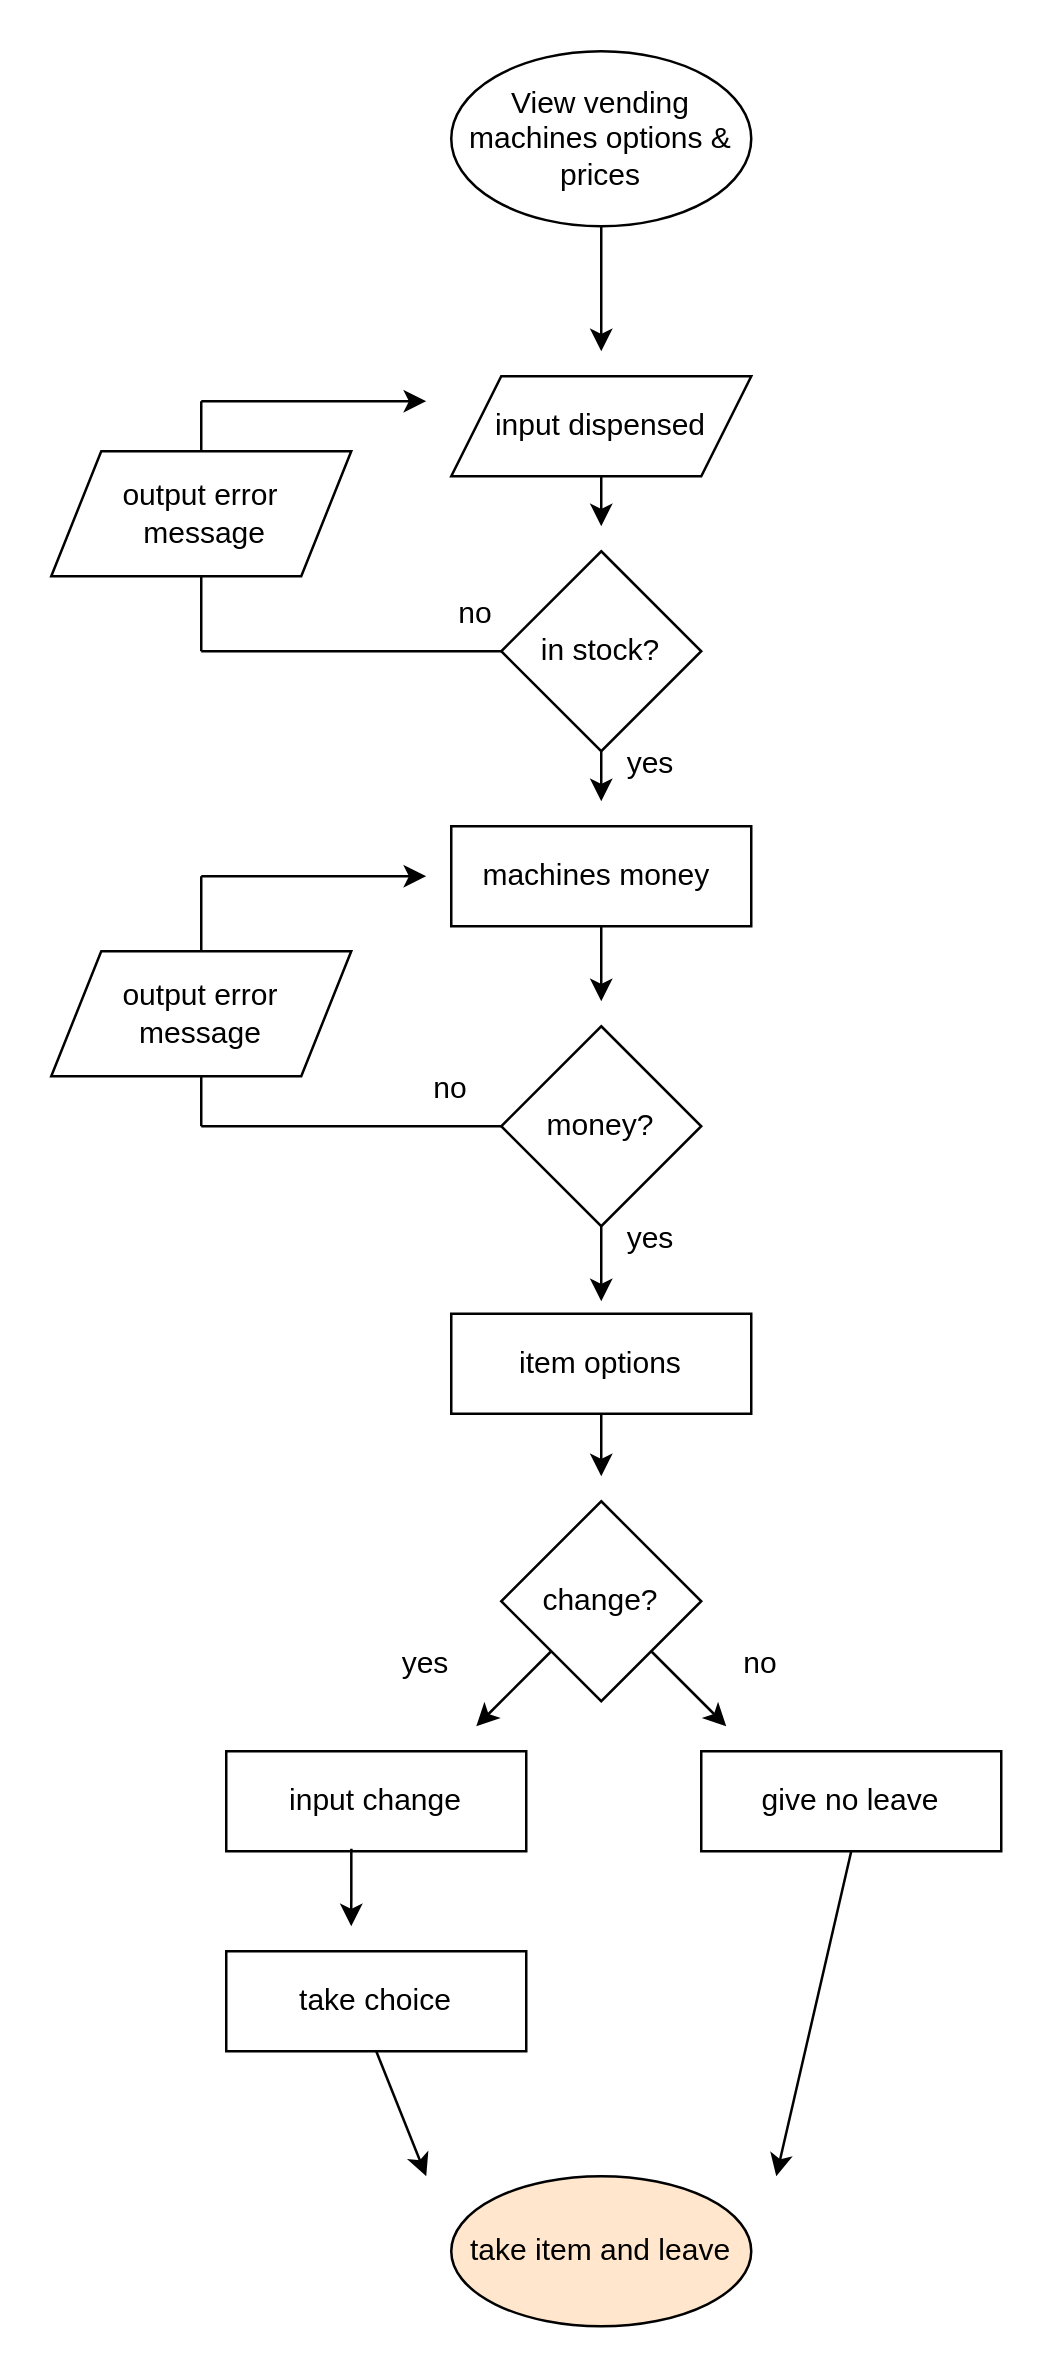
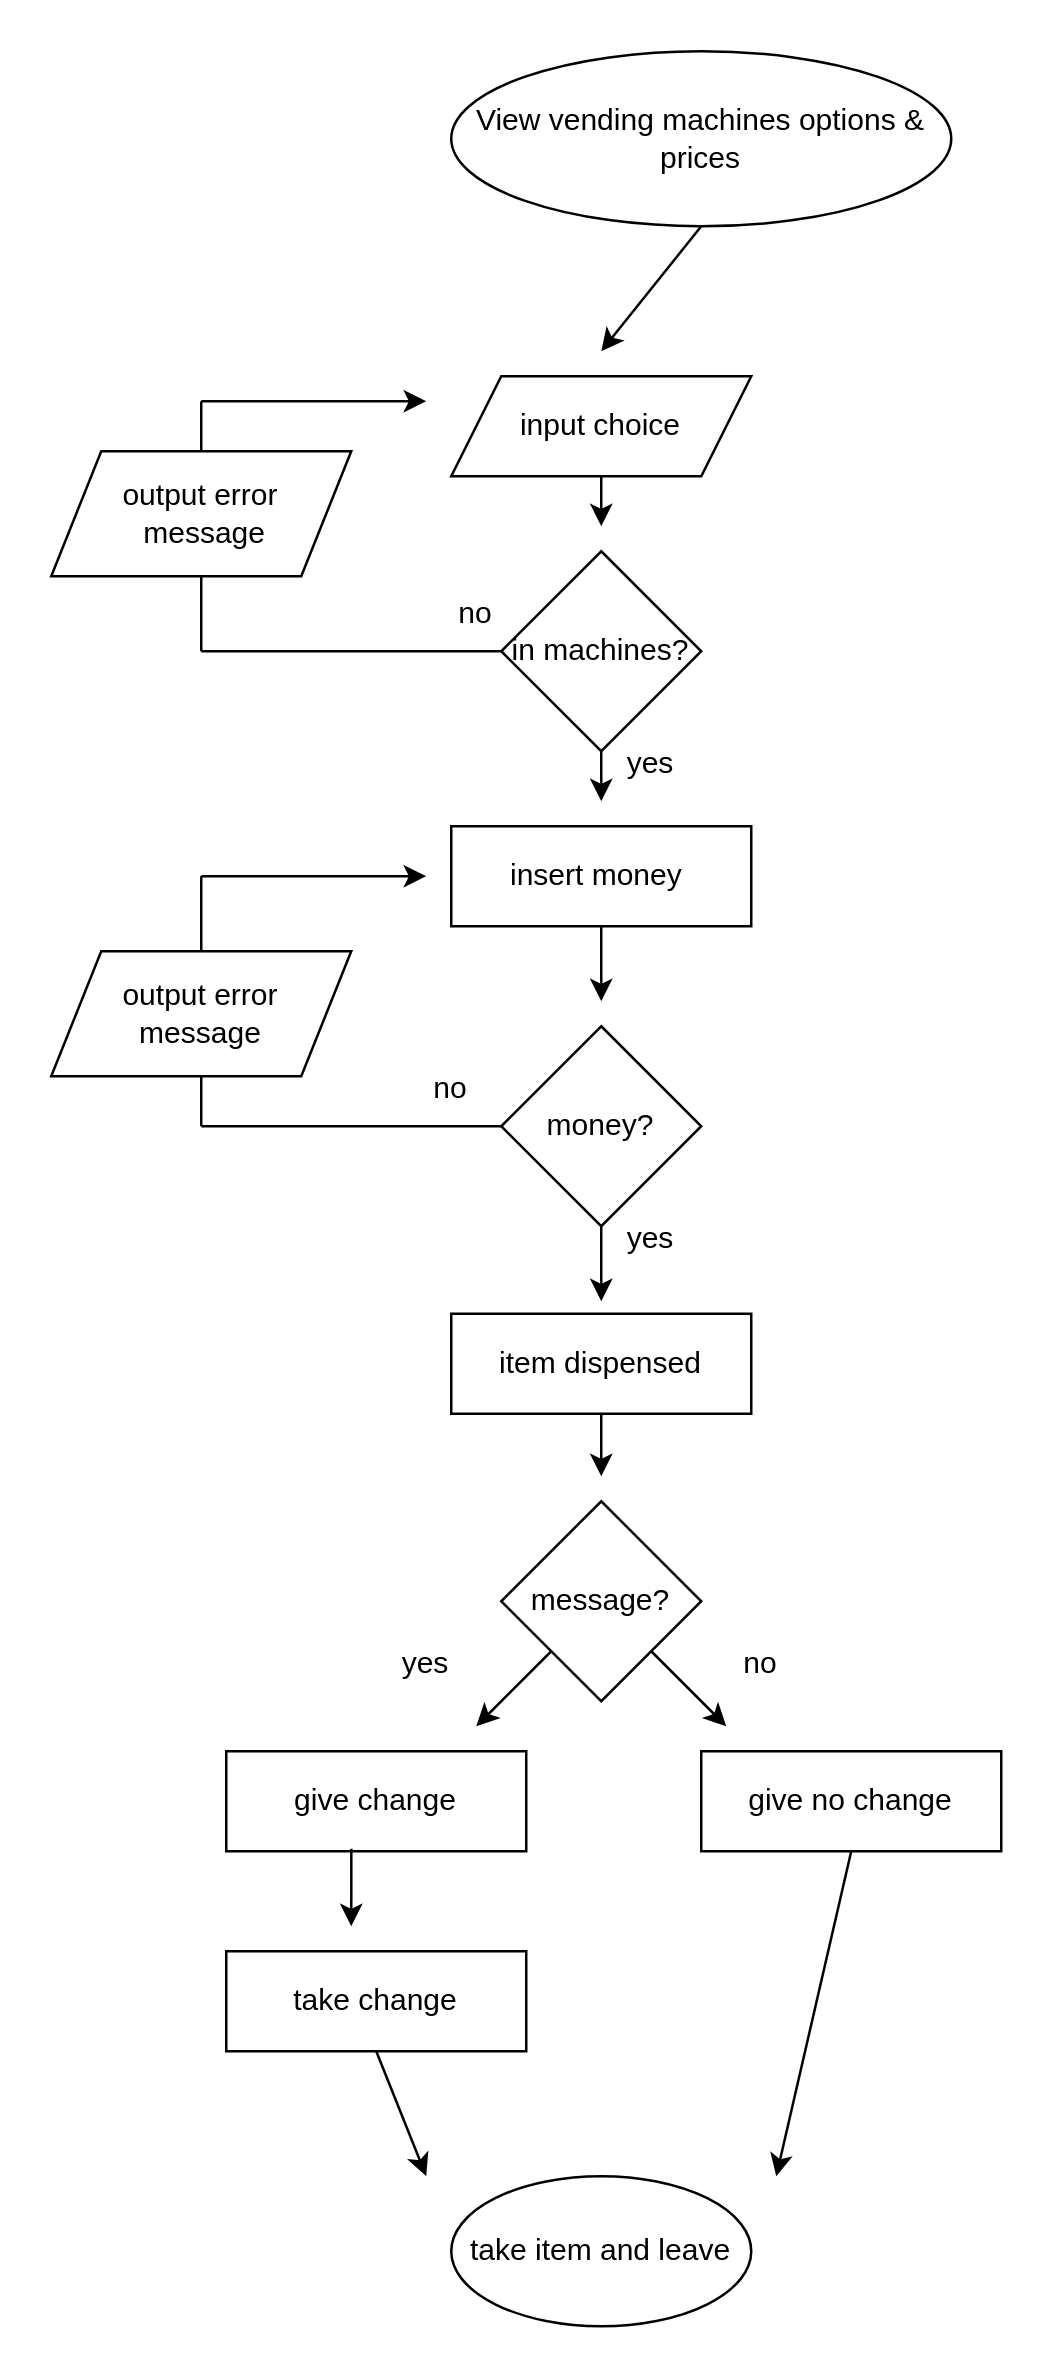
  <mxCell id="0" />
  <mxCell id="1" parent="0" />
- <mxCell id="2" value="View vending machines options &amp;amp; prices" style="ellipse;whiteSpace=wrap;html=1;" vertex="1" parent="1"><mxGeometry x="180" y="20" width="120" height="70" as="geometry" /></mxCell>
+ <mxCell id="2" value="View vending machines options &amp;amp; prices" style="ellipse;whiteSpace=wrap;html=1;" vertex="1" parent="1"><mxGeometry x="180" y="20" width="200" height="70" as="geometry" /></mxCell>
  <mxCell id="3" value="" style="endArrow=classic;html=1;rounded=0;exitX=0.5;exitY=1;exitDx=0;exitDy=0;" edge="1" parent="1" source="2"><mxGeometry width="50" height="50" relative="1" as="geometry"><mxPoint x="250" y="400" as="sourcePoint" /><mxPoint x="240" y="140" as="targetPoint" /></mxGeometry></mxCell>
  <mxCell id="4" value="" style="endArrow=classic;html=1;rounded=0;exitX=0.5;exitY=1;exitDx=0;exitDy=0;" edge="1" parent="1"><mxGeometry width="50" height="50" relative="1" as="geometry"><mxPoint x="240" y="190" as="sourcePoint" /><mxPoint x="240" y="210" as="targetPoint" /></mxGeometry></mxCell>
  <mxCell id="5" value="" style="endArrow=classic;html=1;rounded=0;" edge="1" parent="1"><mxGeometry width="50" height="50" relative="1" as="geometry"><mxPoint x="80" y="160" as="sourcePoint" /><mxPoint x="170" y="160" as="targetPoint" /></mxGeometry></mxCell>
  <mxCell id="6" style="edgeStyle=orthogonalEdgeStyle;rounded=0;orthogonalLoop=1;jettySize=auto;html=1;" edge="1" parent="1" source="7"><mxGeometry relative="1" as="geometry"><mxPoint x="240" y="320" as="targetPoint" /></mxGeometry></mxCell>
- <mxCell id="7" value="in stock?" style="rhombus;whiteSpace=wrap;html=1;" vertex="1" parent="1"><mxGeometry x="200" y="220" width="80" height="80" as="geometry" /></mxCell>
+ <mxCell id="7" value="in machines?" style="rhombus;whiteSpace=wrap;html=1;" vertex="1" parent="1"><mxGeometry x="200" y="220" width="80" height="80" as="geometry" /></mxCell>
  <mxCell id="8" style="edgeStyle=orthogonalEdgeStyle;rounded=0;orthogonalLoop=1;jettySize=auto;html=1;" edge="1" parent="1" source="9"><mxGeometry relative="1" as="geometry"><mxPoint x="240" y="400" as="targetPoint" /></mxGeometry></mxCell>
- <mxCell id="9" value="machines money&amp;nbsp;" style="rounded=0;whiteSpace=wrap;html=1;" vertex="1" parent="1"><mxGeometry x="180" y="330" width="120" height="40" as="geometry" /></mxCell>
+ <mxCell id="9" value="insert money&amp;nbsp;" style="rounded=0;whiteSpace=wrap;html=1;" vertex="1" parent="1"><mxGeometry x="180" y="330" width="120" height="40" as="geometry" /></mxCell>
  <mxCell id="10" value="money?" style="rhombus;whiteSpace=wrap;html=1;" vertex="1" parent="1"><mxGeometry x="200" y="410" width="80" height="80" as="geometry" /></mxCell>
  <mxCell id="11" value="yes" style="text;html=1;strokeColor=none;fillColor=none;align=center;verticalAlign=middle;whiteSpace=wrap;rounded=0;" vertex="1" parent="1"><mxGeometry x="230" y="290" width="60" height="30" as="geometry" /></mxCell>
  <mxCell id="12" value="" style="endArrow=none;html=1;rounded=0;entryX=0;entryY=0.5;entryDx=0;entryDy=0;" edge="1" parent="1" target="7"><mxGeometry width="50" height="50" relative="1" as="geometry"><mxPoint x="80" y="260" as="sourcePoint" /><mxPoint x="300" y="310" as="targetPoint" /></mxGeometry></mxCell>
  <mxCell id="13" value="no" style="text;html=1;strokeColor=none;fillColor=none;align=center;verticalAlign=middle;whiteSpace=wrap;rounded=0;" vertex="1" parent="1"><mxGeometry x="160" y="230" width="60" height="30" as="geometry" /></mxCell>
- <mxCell id="14" value="item options" style="rounded=0;whiteSpace=wrap;html=1;" vertex="1" parent="1"><mxGeometry x="180" y="525" width="120" height="40" as="geometry" /></mxCell>
+ <mxCell id="14" value="item dispensed" style="rounded=0;whiteSpace=wrap;html=1;" vertex="1" parent="1"><mxGeometry x="180" y="525" width="120" height="40" as="geometry" /></mxCell>
  <mxCell id="15" value="" style="endArrow=classic;html=1;rounded=0;exitX=0.5;exitY=1;exitDx=0;exitDy=0;" edge="1" parent="1" source="10"><mxGeometry width="50" height="50" relative="1" as="geometry"><mxPoint x="250" y="360" as="sourcePoint" /><mxPoint x="240" y="520" as="targetPoint" /></mxGeometry></mxCell>
  <mxCell id="16" value="" style="endArrow=none;html=1;rounded=0;exitX=0;exitY=0.5;exitDx=0;exitDy=0;" edge="1" parent="1" source="10"><mxGeometry width="50" height="50" relative="1" as="geometry"><mxPoint x="250" y="360" as="sourcePoint" /><mxPoint x="80" y="450" as="targetPoint" /></mxGeometry></mxCell>
  <mxCell id="17" value="" style="endArrow=classic;html=1;rounded=0;" edge="1" parent="1"><mxGeometry width="50" height="50" relative="1" as="geometry"><mxPoint x="80" y="350" as="sourcePoint" /><mxPoint x="170" y="350" as="targetPoint" /></mxGeometry></mxCell>
  <mxCell id="18" value="yes" style="text;html=1;strokeColor=none;fillColor=none;align=center;verticalAlign=middle;whiteSpace=wrap;rounded=0;" vertex="1" parent="1"><mxGeometry x="230" y="480" width="60" height="30" as="geometry" /></mxCell>
  <mxCell id="19" value="no" style="text;html=1;strokeColor=none;fillColor=none;align=center;verticalAlign=middle;whiteSpace=wrap;rounded=0;" vertex="1" parent="1"><mxGeometry x="150" y="420" width="60" height="30" as="geometry" /></mxCell>
- <mxCell id="20" value="change?" style="rhombus;whiteSpace=wrap;html=1;" vertex="1" parent="1"><mxGeometry x="200" y="600" width="80" height="80" as="geometry" /></mxCell>
+ <mxCell id="20" value="message?" style="rhombus;whiteSpace=wrap;html=1;" vertex="1" parent="1"><mxGeometry x="200" y="600" width="80" height="80" as="geometry" /></mxCell>
  <mxCell id="21" value="" style="endArrow=classic;html=1;rounded=0;exitX=0.5;exitY=1;exitDx=0;exitDy=0;" edge="1" parent="1" source="14"><mxGeometry width="50" height="50" relative="1" as="geometry"><mxPoint x="250" y="460" as="sourcePoint" /><mxPoint x="240" y="590" as="targetPoint" /></mxGeometry></mxCell>
  <mxCell id="22" value="" style="endArrow=classic;html=1;rounded=0;exitX=1;exitY=1;exitDx=0;exitDy=0;" edge="1" parent="1" source="20"><mxGeometry width="50" height="50" relative="1" as="geometry"><mxPoint x="250" y="460" as="sourcePoint" /><mxPoint x="290" y="690" as="targetPoint" /></mxGeometry></mxCell>
  <mxCell id="23" value="" style="endArrow=classic;html=1;rounded=0;exitX=0;exitY=1;exitDx=0;exitDy=0;" edge="1" parent="1" source="20"><mxGeometry width="50" height="50" relative="1" as="geometry"><mxPoint x="250" y="460" as="sourcePoint" /><mxPoint x="190" y="690" as="targetPoint" /></mxGeometry></mxCell>
- <mxCell id="24" value="give no leave" style="rounded=0;whiteSpace=wrap;html=1;" vertex="1" parent="1"><mxGeometry x="280" y="700" width="120" height="40" as="geometry" /></mxCell>
- <mxCell id="25" value="input change" style="rounded=0;whiteSpace=wrap;html=1;" vertex="1" parent="1"><mxGeometry x="90" y="700" width="120" height="40" as="geometry" /></mxCell>
+ <mxCell id="24" value="give no change" style="rounded=0;whiteSpace=wrap;html=1;" vertex="1" parent="1"><mxGeometry x="280" y="700" width="120" height="40" as="geometry" /></mxCell>
+ <mxCell id="25" value="give change" style="rounded=0;whiteSpace=wrap;html=1;" vertex="1" parent="1"><mxGeometry x="90" y="700" width="120" height="40" as="geometry" /></mxCell>
  <mxCell id="26" value="" style="endArrow=classic;html=1;rounded=0;exitX=0.417;exitY=0.975;exitDx=0;exitDy=0;exitPerimeter=0;" edge="1" parent="1" source="25"><mxGeometry width="50" height="50" relative="1" as="geometry"><mxPoint x="250" y="660" as="sourcePoint" /><mxPoint x="140" y="770" as="targetPoint" /></mxGeometry></mxCell>
  <mxCell id="27" value="yes" style="text;html=1;strokeColor=none;fillColor=none;align=center;verticalAlign=middle;whiteSpace=wrap;rounded=0;" vertex="1" parent="1"><mxGeometry x="140" y="650" width="60" height="30" as="geometry" /></mxCell>
  <mxCell id="28" value="no" style="text;html=1;strokeColor=none;fillColor=none;align=center;verticalAlign=middle;whiteSpace=wrap;rounded=0;" vertex="1" parent="1"><mxGeometry x="274" y="650" width="60" height="30" as="geometry" /></mxCell>
- <mxCell id="29" value="take item and leave" style="ellipse;whiteSpace=wrap;html=1;fillColor=#ffe6cc;" vertex="1" parent="1"><mxGeometry x="180" y="870" width="120" height="60" as="geometry" /></mxCell>
- <mxCell id="30" value="take choice" style="rounded=0;whiteSpace=wrap;html=1;" vertex="1" parent="1"><mxGeometry x="90" y="780" width="120" height="40" as="geometry" /></mxCell>
+ <mxCell id="29" value="take item and leave" style="ellipse;whiteSpace=wrap;html=1;" vertex="1" parent="1"><mxGeometry x="180" y="870" width="120" height="60" as="geometry" /></mxCell>
+ <mxCell id="30" value="take change" style="rounded=0;whiteSpace=wrap;html=1;" vertex="1" parent="1"><mxGeometry x="90" y="780" width="120" height="40" as="geometry" /></mxCell>
  <mxCell id="31" value="" style="endArrow=classic;html=1;rounded=0;exitX=0.5;exitY=1;exitDx=0;exitDy=0;" edge="1" parent="1" source="30"><mxGeometry width="50" height="50" relative="1" as="geometry"><mxPoint x="150" y="900" as="sourcePoint" /><mxPoint x="170" y="870" as="targetPoint" /></mxGeometry></mxCell>
  <mxCell id="32" value="" style="endArrow=classic;html=1;rounded=0;exitX=0.5;exitY=1;exitDx=0;exitDy=0;" edge="1" parent="1" source="24"><mxGeometry width="50" height="50" relative="1" as="geometry"><mxPoint x="340" y="820" as="sourcePoint" /><mxPoint x="310" y="870" as="targetPoint" /></mxGeometry></mxCell>
  <mxCell id="33" value="output error&lt;br&gt;&amp;nbsp;message" style="shape=parallelogram;perimeter=parallelogramPerimeter;whiteSpace=wrap;html=1;fixedSize=1;" vertex="1" parent="1"><mxGeometry x="20" y="180" width="120" height="50" as="geometry" /></mxCell>
  <mxCell id="34" value="" style="endArrow=none;html=1;rounded=0;entryX=0.5;entryY=1;entryDx=0;entryDy=0;" edge="1" parent="1" target="33"><mxGeometry width="50" height="50" relative="1" as="geometry"><mxPoint x="80" y="260" as="sourcePoint" /><mxPoint x="300" y="310" as="targetPoint" /></mxGeometry></mxCell>
  <mxCell id="35" value="" style="endArrow=none;html=1;rounded=0;entryX=0.5;entryY=0;entryDx=0;entryDy=0;" edge="1" parent="1" target="33"><mxGeometry width="50" height="50" relative="1" as="geometry"><mxPoint x="80" y="160" as="sourcePoint" /><mxPoint x="300" y="310" as="targetPoint" /></mxGeometry></mxCell>
  <mxCell id="36" value="output error&lt;br&gt;message" style="shape=parallelogram;perimeter=parallelogramPerimeter;whiteSpace=wrap;html=1;fixedSize=1;" vertex="1" parent="1"><mxGeometry x="20" y="380" width="120" height="50" as="geometry" /></mxCell>
  <mxCell id="37" value="" style="endArrow=none;html=1;rounded=0;entryX=0.5;entryY=1;entryDx=0;entryDy=0;" edge="1" parent="1" target="36"><mxGeometry width="50" height="50" relative="1" as="geometry"><mxPoint x="80" y="450" as="sourcePoint" /><mxPoint x="300" y="500" as="targetPoint" /></mxGeometry></mxCell>
  <mxCell id="38" value="" style="endArrow=none;html=1;rounded=0;" edge="1" parent="1" source="36"><mxGeometry width="50" height="50" relative="1" as="geometry"><mxPoint x="250" y="550" as="sourcePoint" /><mxPoint x="80" y="350" as="targetPoint" /></mxGeometry></mxCell>
- <mxCell id="39" value="input dispensed" style="shape=parallelogram;perimeter=parallelogramPerimeter;whiteSpace=wrap;html=1;fixedSize=1;" vertex="1" parent="1"><mxGeometry x="180" y="150" width="120" height="40" as="geometry" /></mxCell>
+ <mxCell id="39" value="input choice" style="shape=parallelogram;perimeter=parallelogramPerimeter;whiteSpace=wrap;html=1;fixedSize=1;" vertex="1" parent="1"><mxGeometry x="180" y="150" width="120" height="40" as="geometry" /></mxCell>
